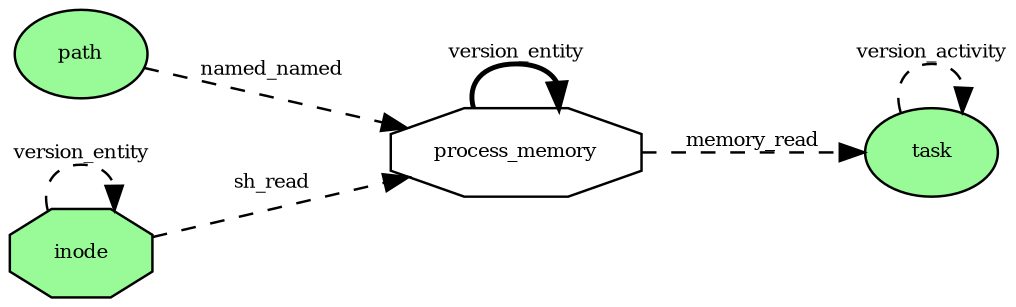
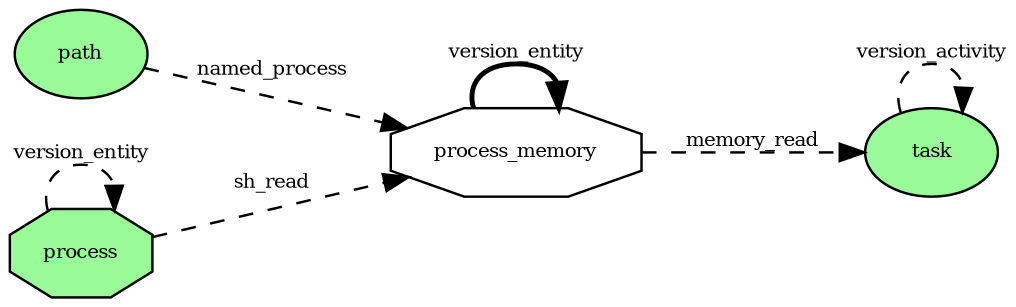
  digraph {
    rankdir=LR
    node [fillcolor=palegreen fontsize=8 shape=ellipse style=filled]
    edge [fontsize=8 style=dashed]
    n1 [label=path]
    n2 [fillcolor=white label=process_memory shape=octagon]
    n3 [label=task]
-   n4 [label=inode shape=octagon]
-   n1 -> n2 [label=named_named]
+   n4 [label=process shape=octagon]
+   n1 -> n2 [label=named_process]
    n2 -> n2 [label=version_entity style=bold]
    n2 -> n3 [label=memory_read]
    n3 -> n3 [label=version_activity]
    n4 -> n2 [label=sh_read]
    n4 -> n4 [label=version_entity]
  }
